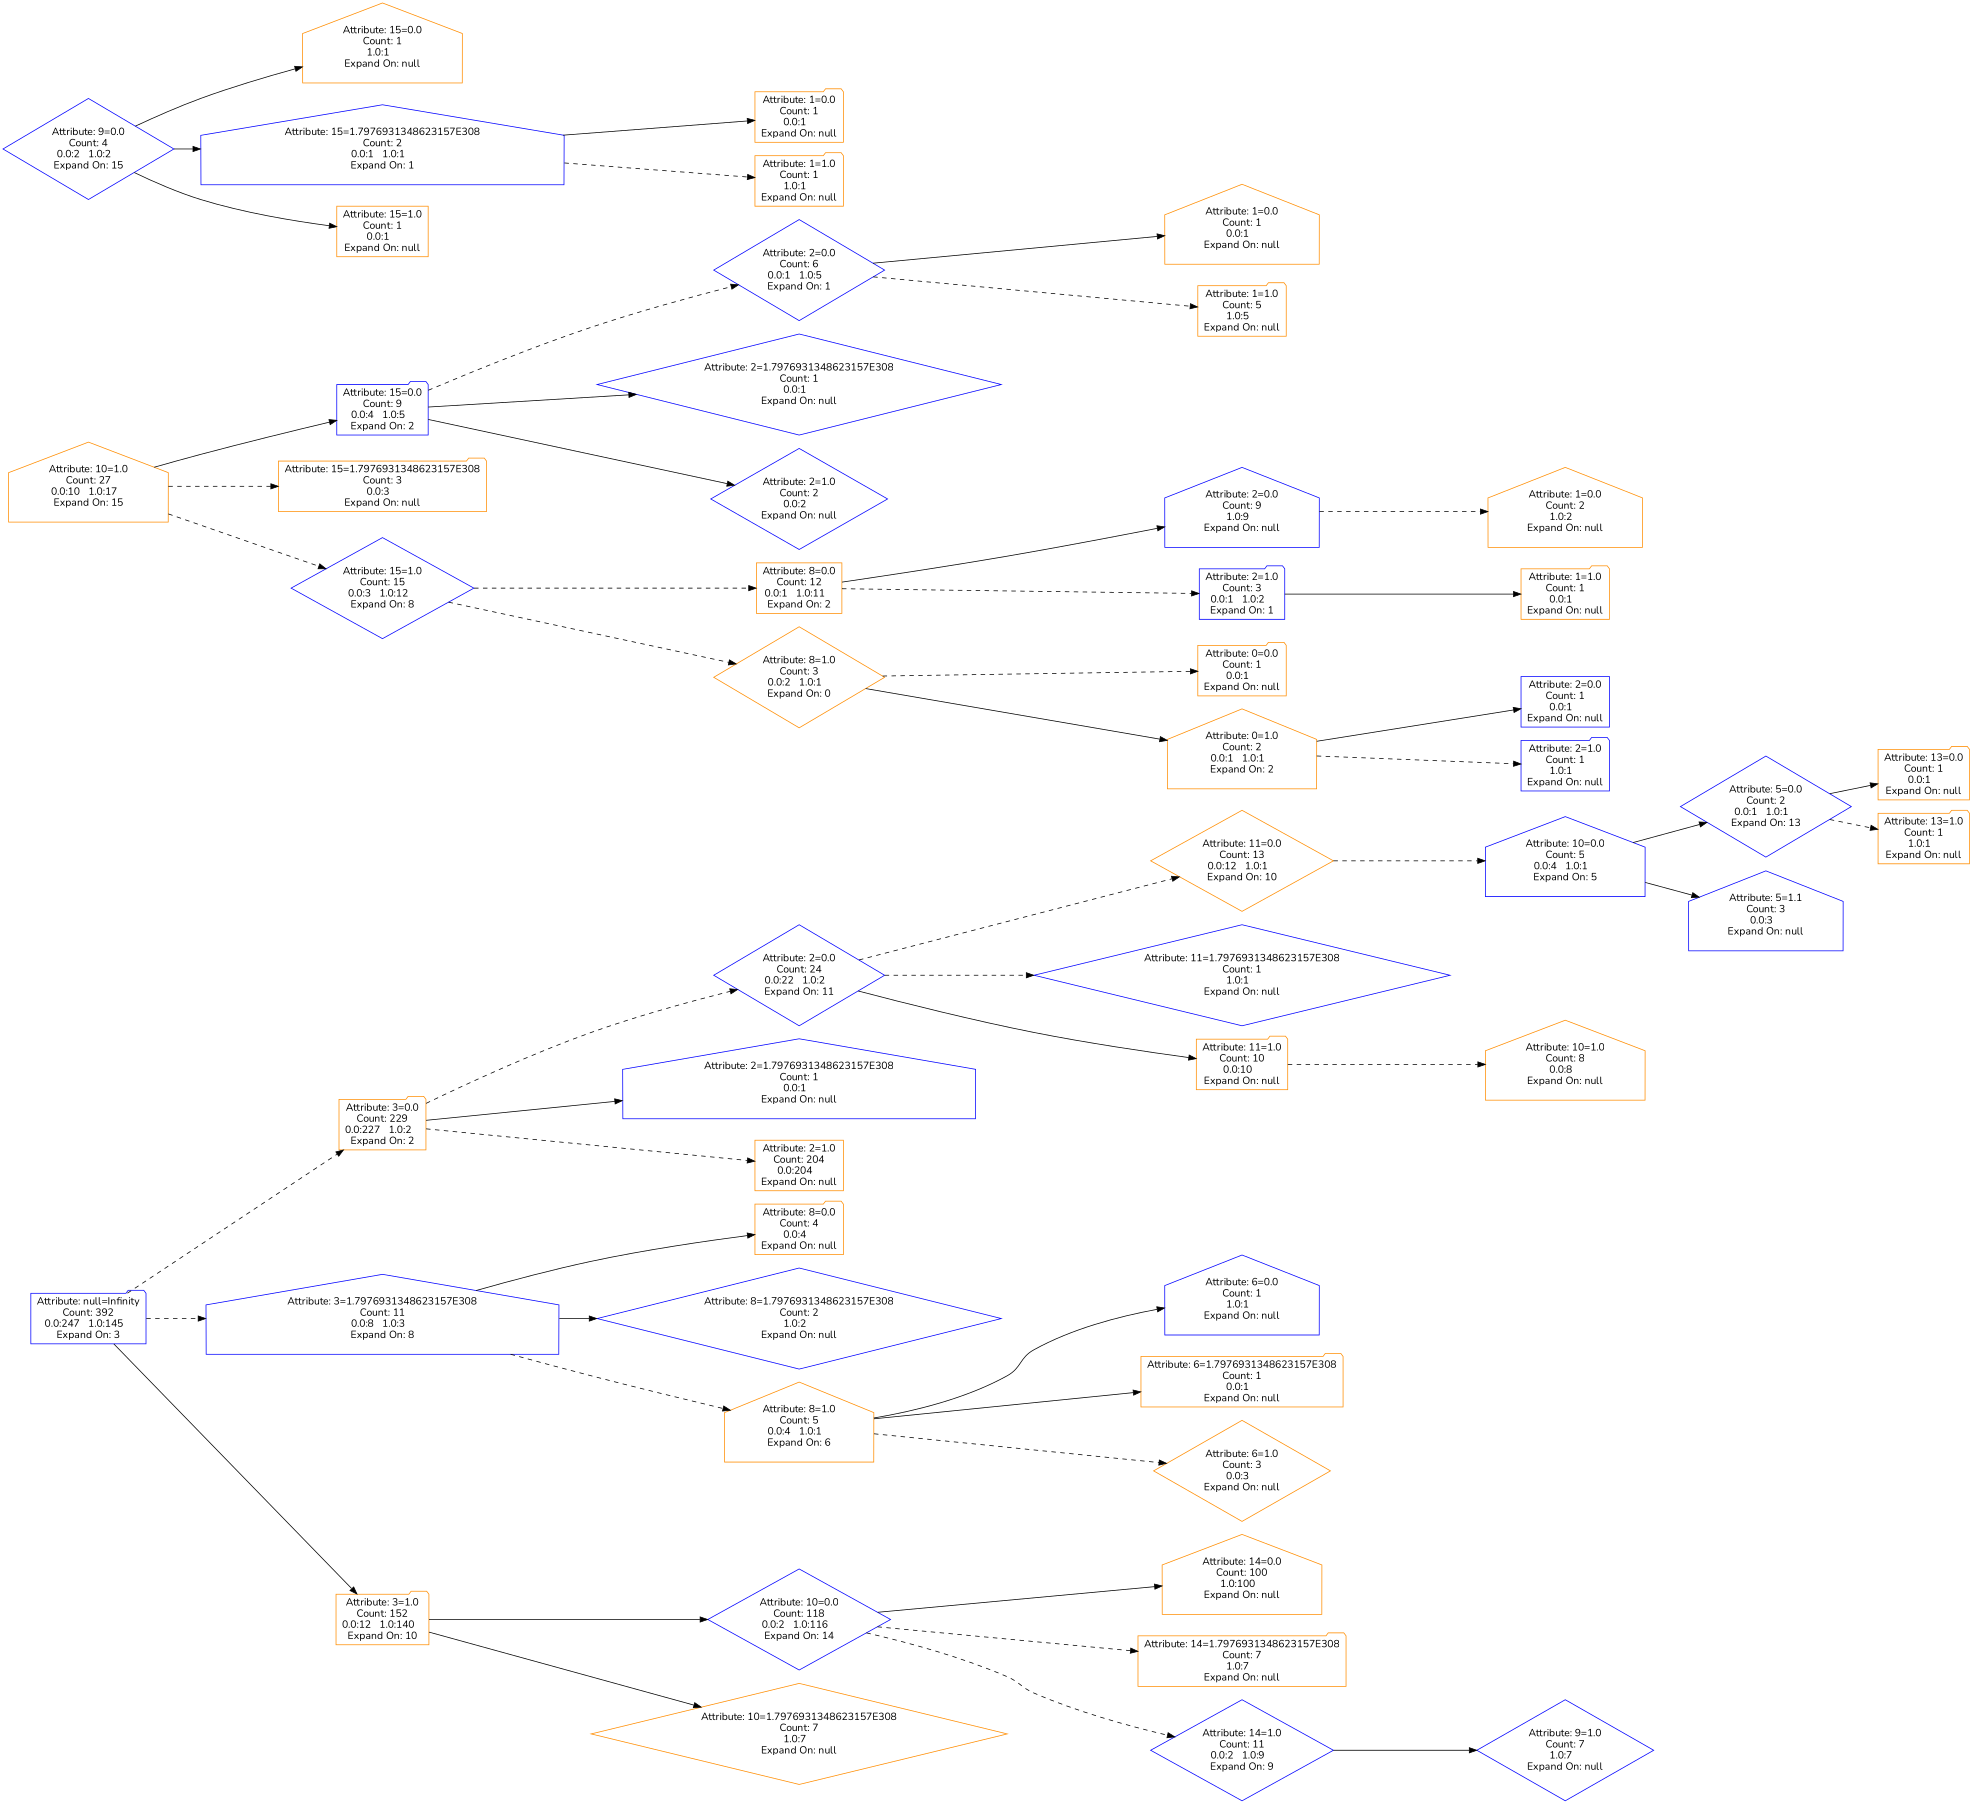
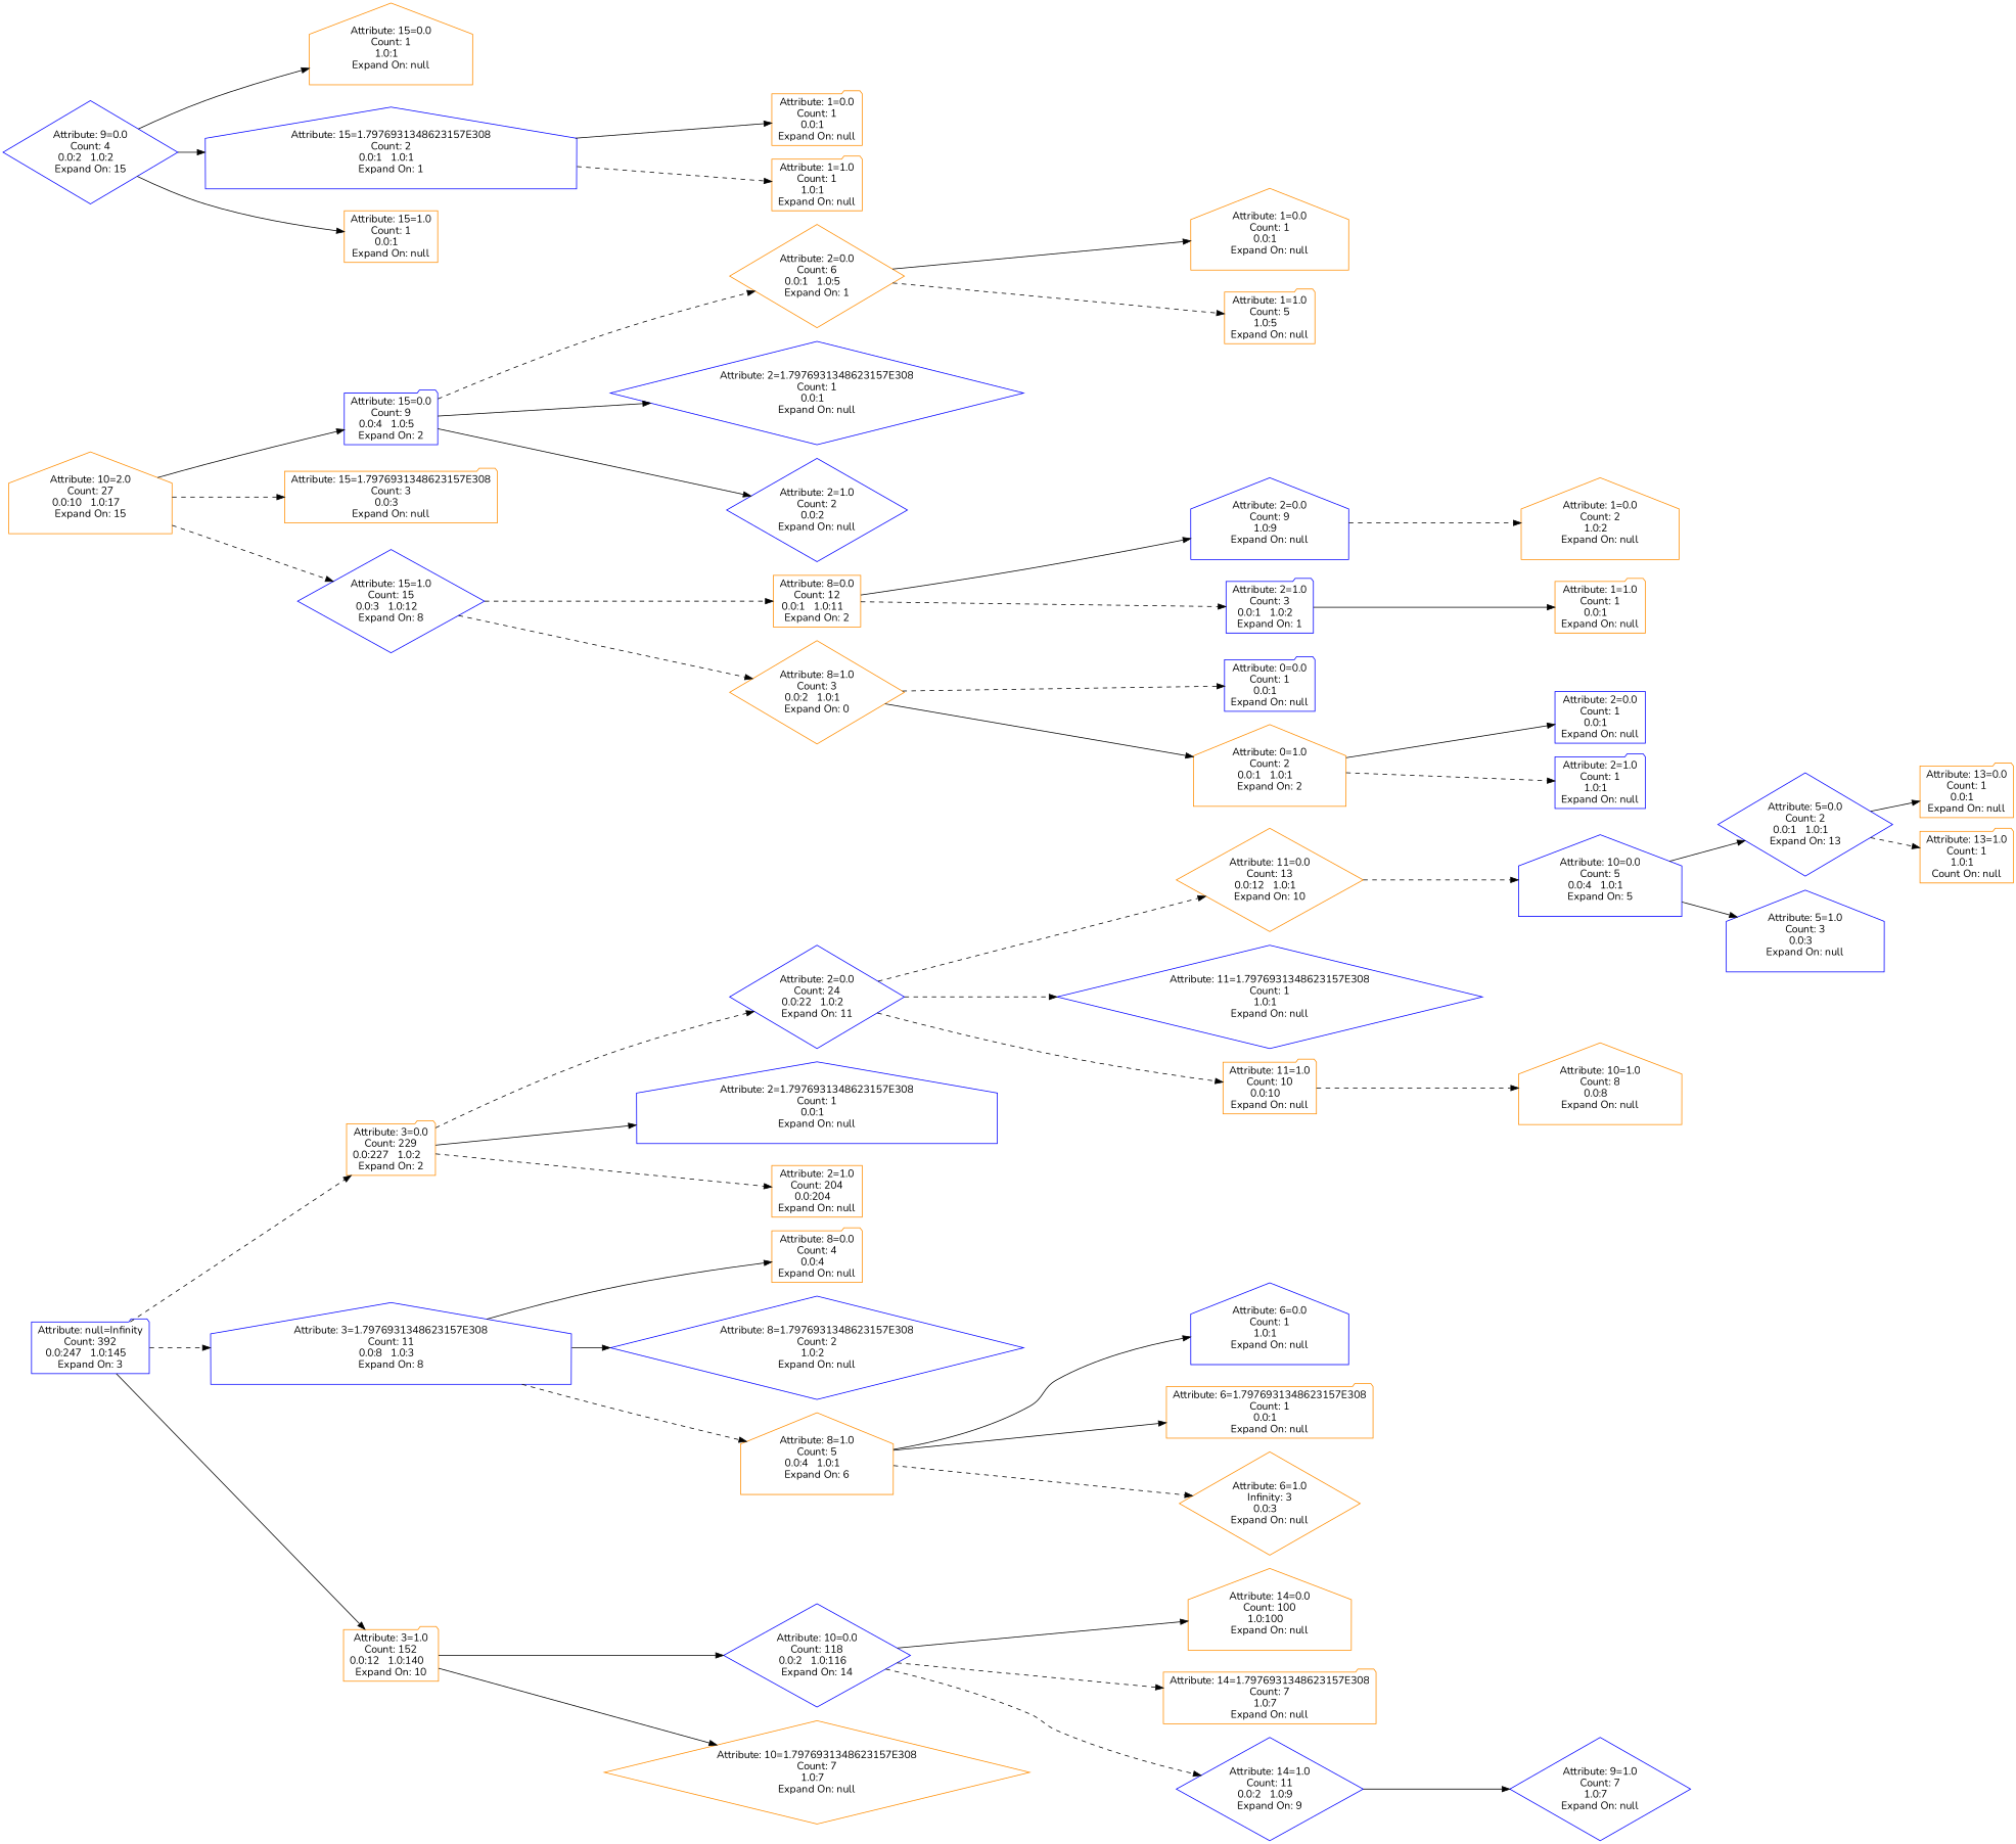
  digraph {
    fontname=Nunito
    rankdir=LR
    node [color=darkorange fontname=Nunito shape=folder]
    edge [fontname=Nunito style=solid]
    n1 [color=blue label="Attribute: null=Infinity\nCount: 392\n0.0:247   1.0:145   \nExpand On: 3"]
    n2 [label="Attribute: 3=0.0\nCount: 229\n0.0:227   1.0:2   \nExpand On: 2"]
    n3 [color=blue label="Attribute: 3=1.7976931348623157E308\nCount: 11\n0.0:8   1.0:3   \nExpand On: 8" shape=house]
    n4 [label="Attribute: 3=1.0\nCount: 152\n0.0:12   1.0:140   \nExpand On: 10"]
    n5 [color=blue label="Attribute: 2=0.0\nCount: 24\n0.0:22   1.0:2   \nExpand On: 11" shape=diamond]
    n6 [color=blue label="Attribute: 2=1.7976931348623157E308\nCount: 1\n0.0:1   \nExpand On: null" shape=house]
    n7 [label="Attribute: 2=1.0\nCount: 204\n0.0:204   \nExpand On: null" shape=box]
    n8 [label="Attribute: 8=0.0\nCount: 4\n0.0:4   \nExpand On: null"]
    n9 [color=blue label="Attribute: 8=1.7976931348623157E308\nCount: 2\n1.0:2   \nExpand On: null" shape=diamond]
    n10 [label="Attribute: 8=1.0\nCount: 5\n0.0:4   1.0:1   \nExpand On: 6" shape=house]
    n11 [color=blue label="Attribute: 10=0.0\nCount: 118\n0.0:2   1.0:116   \nExpand On: 14" shape=diamond]
    n12 [label="Attribute: 10=1.7976931348623157E308\nCount: 7\n1.0:7   \nExpand On: null" shape=diamond]
    n13 [label="Attribute: 11=0.0\nCount: 13\n0.0:12   1.0:1   \nExpand On: 10" shape=diamond]
    n14 [color=blue label="Attribute: 11=1.7976931348623157E308\nCount: 1\n1.0:1   \nExpand On: null" shape=diamond]
    n15 [label="Attribute: 11=1.0\nCount: 10\n0.0:10   \nExpand On: null"]
    n16 [color=blue label="Attribute: 10=0.0\nCount: 5\n0.0:4   1.0:1   \nExpand On: 5" shape=house]
    n17 [label="Attribute: 10=1.0\nCount: 8\n0.0:8   \nExpand On: null" shape=house]
    n18 [color=blue label="Attribute: 5=0.0\nCount: 2\n0.0:1   1.0:1   \nExpand On: 13" shape=diamond]
-   n19 [color=blue label="Attribute: 5=1.1\nCount: 3\n0.0:3   \nExpand On: null" shape=house]
+   n19 [color=blue label="Attribute: 5=1.0\nCount: 3\n0.0:3   \nExpand On: null" shape=house]
    n20 [label="Attribute: 13=0.0\nCount: 1\n0.0:1   \nExpand On: null"]
-   n21 [label="Attribute: 13=1.0\nCount: 1\n1.0:1   \nExpand On: null"]
+   n21 [label="Attribute: 13=1.0\nCount: 1\n1.0:1   \nCount On: null"]
    n22 [color=blue label="Attribute: 6=0.0\nCount: 1\n1.0:1   \nExpand On: null" shape=house]
    n23 [label="Attribute: 6=1.7976931348623157E308\nCount: 1\n0.0:1   \nExpand On: null"]
-   n24 [label="Attribute: 6=1.0\nCount: 3\n0.0:3   \nExpand On: null" shape=diamond]
+   n24 [label="Attribute: 6=1.0\nInfinity: 3\n0.0:3   \nExpand On: null" shape=diamond]
    n25 [label="Attribute: 14=0.0\nCount: 100\n1.0:100   \nExpand On: null" shape=house]
    n26 [label="Attribute: 14=1.7976931348623157E308\nCount: 7\n1.0:7   \nExpand On: null"]
    n27 [color=blue label="Attribute: 14=1.0\nCount: 11\n0.0:2   1.0:9   \nExpand On: 9" shape=diamond]
-   n28 [label="Attribute: 10=1.0\nCount: 27\n0.0:10   1.0:17   \nExpand On: 15" shape=house]
+   n28 [label="Attribute: 10=2.0\nCount: 27\n0.0:10   1.0:17   \nExpand On: 15" shape=house]
    n29 [color=blue label="Attribute: 15=0.0\nCount: 9\n0.0:4   1.0:5   \nExpand On: 2"]
    n30 [label="Attribute: 15=1.7976931348623157E308\nCount: 3\n0.0:3   \nExpand On: null"]
    n31 [color=blue label="Attribute: 15=1.0\nCount: 15\n0.0:3   1.0:12   \nExpand On: 8" shape=diamond]
    n32 [color=blue label="Attribute: 9=1.0\nCount: 7\n1.0:7   \nExpand On: null" shape=diamond]
    n33 [color=blue label="Attribute: 9=0.0\nCount: 4\n0.0:2   1.0:2   \nExpand On: 15" shape=diamond]
    n34 [label="Attribute: 15=0.0\nCount: 1\n1.0:1   \nExpand On: null" shape=house]
    n35 [color=blue label="Attribute: 15=1.7976931348623157E308\nCount: 2\n0.0:1   1.0:1   \nExpand On: 1" shape=house]
    n36 [label="Attribute: 15=1.0\nCount: 1\n0.0:1   \nExpand On: null" shape=box]
    n37 [label="Attribute: 1=0.0\nCount: 1\n0.0:1   \nExpand On: null"]
    n38 [label="Attribute: 1=1.0\nCount: 1\n1.0:1   \nExpand On: null"]
-   n39 [color=blue label="Attribute: 2=0.0\nCount: 6\n0.0:1   1.0:5   \nExpand On: 1" shape=diamond]
+   n39 [label="Attribute: 2=0.0\nCount: 6\n0.0:1   1.0:5   \nExpand On: 1" shape=diamond]
    n40 [color=blue label="Attribute: 2=1.7976931348623157E308\nCount: 1\n0.0:1   \nExpand On: null" shape=diamond]
    n41 [color=blue label="Attribute: 2=1.0\nCount: 2\n0.0:2   \nExpand On: null" shape=diamond]
    n42 [label="Attribute: 8=0.0\nCount: 12\n0.0:1   1.0:11   \nExpand On: 2" shape=box]
    n43 [label="Attribute: 8=1.0\nCount: 3\n0.0:2   1.0:1   \nExpand On: 0" shape=diamond]
    n44 [label="Attribute: 1=0.0\nCount: 1\n0.0:1   \nExpand On: null" shape=house]
    n45 [label="Attribute: 1=1.0\nCount: 5\n1.0:5   \nExpand On: null"]
    n46 [color=blue label="Attribute: 2=0.0\nCount: 9\n1.0:9   \nExpand On: null" shape=house]
    n47 [color=blue label="Attribute: 2=1.0\nCount: 3\n0.0:1   1.0:2   \nExpand On: 1"]
-   n48 [label="Attribute: 0=0.0\nCount: 1\n0.0:1   \nExpand On: null"]
+   n48 [color=blue label="Attribute: 0=0.0\nCount: 1\n0.0:1   \nExpand On: null"]
    n49 [label="Attribute: 0=1.0\nCount: 2\n0.0:1   1.0:1   \nExpand On: 2" shape=house]
    n50 [label="Attribute: 1=0.0\nCount: 2\n1.0:2   \nExpand On: null" shape=house]
    n51 [label="Attribute: 1=1.0\nCount: 1\n0.0:1   \nExpand On: null"]
    n52 [color=blue label="Attribute: 2=0.0\nCount: 1\n0.0:1   \nExpand On: null" shape=box]
    n53 [color=blue label="Attribute: 2=1.0\nCount: 1\n1.0:1   \nExpand On: null"]
    n1 -> n2 [style=dashed]
    n1 -> n3 [style=dashed]
    n1 -> n4
    n2 -> n5 [style=dashed]
    n2 -> n6
    n2 -> n7 [style=dashed]
    n3 -> n8
    n3 -> n9
    n3 -> n10 [style=dashed]
    n4 -> n11
    n4 -> n12
    n5 -> n13 [style=dashed]
    n5 -> n14 [style=dashed]
-   n5 -> n15
+   n5 -> n15 [style=dashed]
    n10 -> n22
    n10 -> n23
    n10 -> n24 [style=dashed]
    n11 -> n25
    n11 -> n26 [style=dashed]
    n11 -> n27 [style=dashed]
    n13 -> n16 [style=dashed]
    n15 -> n17 [style=dashed]
    n16 -> n18
    n16 -> n19
    n18 -> n20
    n18 -> n21 [style=dashed]
    n27 -> n32
    n28 -> n29
    n28 -> n30 [style=dashed]
    n28 -> n31 [style=dashed]
    n29 -> n39 [style=dashed]
    n29 -> n40
    n29 -> n41
    n31 -> n42 [style=dashed]
    n31 -> n43 [style=dashed]
    n33 -> n34
    n33 -> n35
    n33 -> n36
    n35 -> n37
    n35 -> n38 [style=dashed]
    n39 -> n44
    n39 -> n45 [style=dashed]
    n42 -> n46
    n42 -> n47 [style=dashed]
    n43 -> n48 [style=dashed]
    n43 -> n49
    n46 -> n50 [style=dashed]
    n47 -> n51
    n49 -> n52
    n49 -> n53 [style=dashed]
  }
